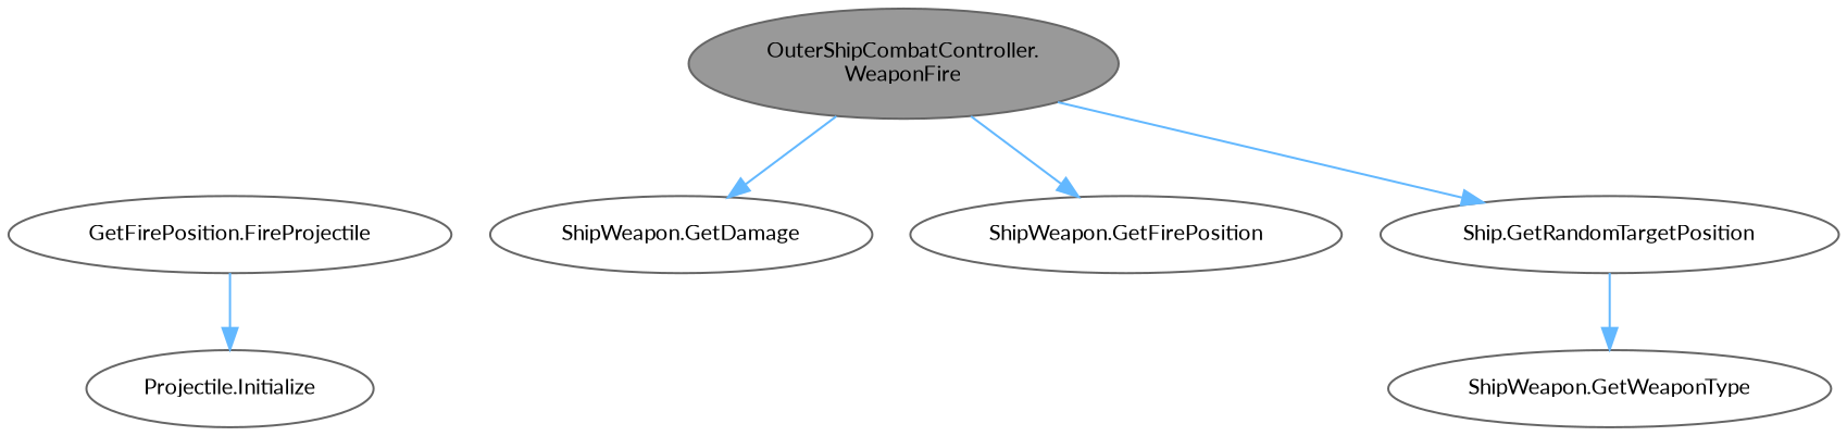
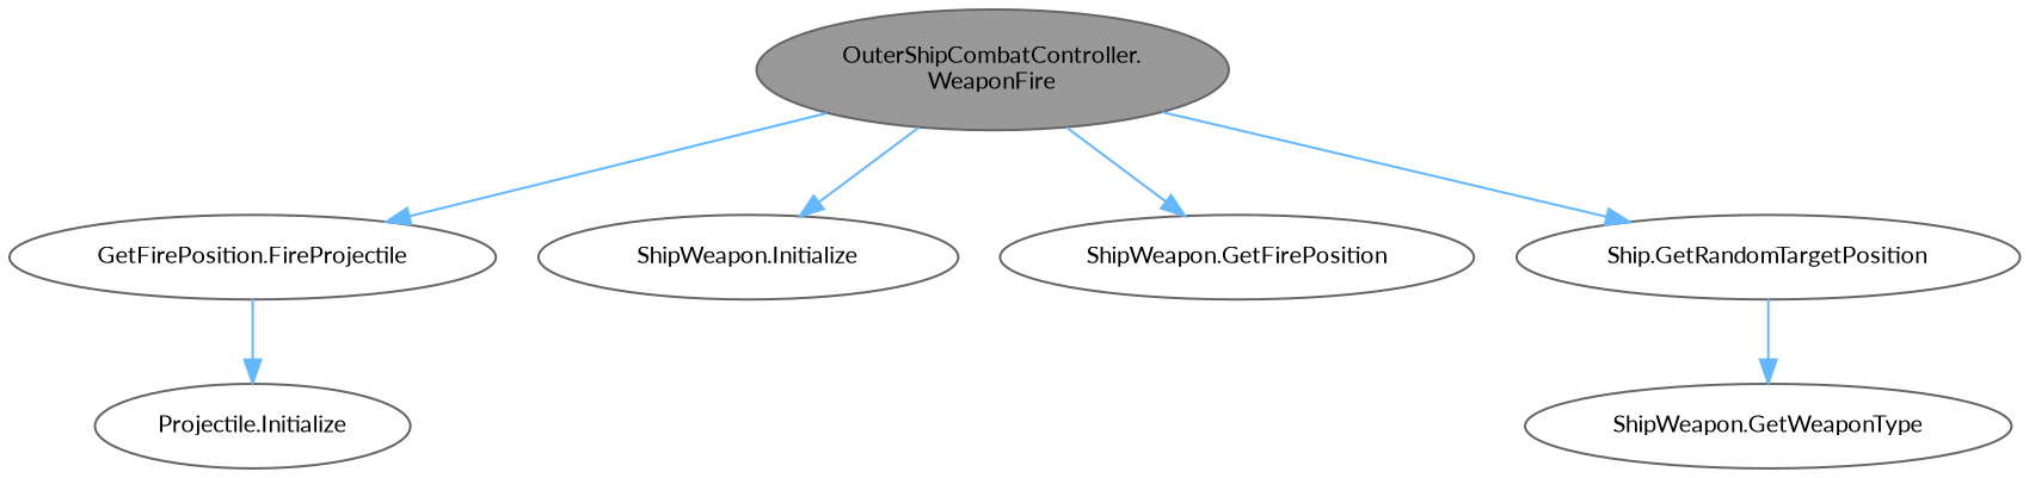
  digraph {
    fontname=Lato
    rankdir=TB
    node [color=grey40 fillcolor=white fontname=Lato fontsize=10 margin=0.1 style=filled]
    edge [color=steelblue1 fontname=Lato fontsize=10 labelfontname=Helvetica labelfontsize=10 style=solid]
    n1 [color=gray40 fillcolor=grey60 fontcolor=black height=0.2 label="OuterShipCombatController.\lWeaponFire" width=0.4]
    n2 [height=0.2 label="GetFirePosition.FireProjectile" width=0.4]
-   n3 [height=0.2 label="ShipWeapon.GetDamage" width=0.4]
+   n3 [height=0.2 label="ShipWeapon.Initialize" width=0.4]
    n4 [height=0.2 label="ShipWeapon.GetFirePosition" width=0.4]
    n5 [height=0.2 label="Ship.GetRandomTargetPosition" width=0.4]
    n6 [height=0.2 label="Projectile.Initialize" width=0.4]
    n7 [height=0.2 label="ShipWeapon.GetWeaponType" width=0.4]
+   n1 -> n2
    n1 -> n3
    n1 -> n4
    n1 -> n5
    n2 -> n6
    n5 -> n7
  }
